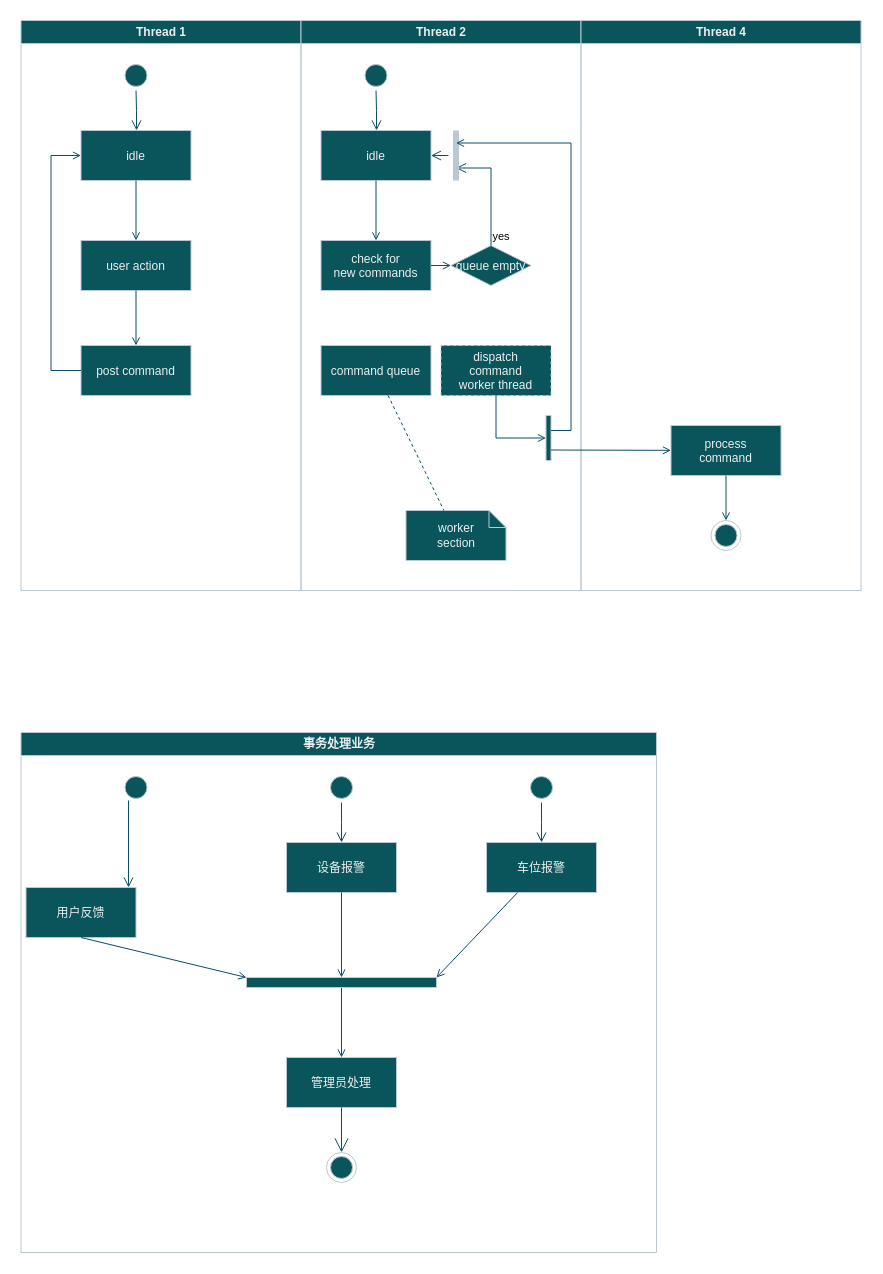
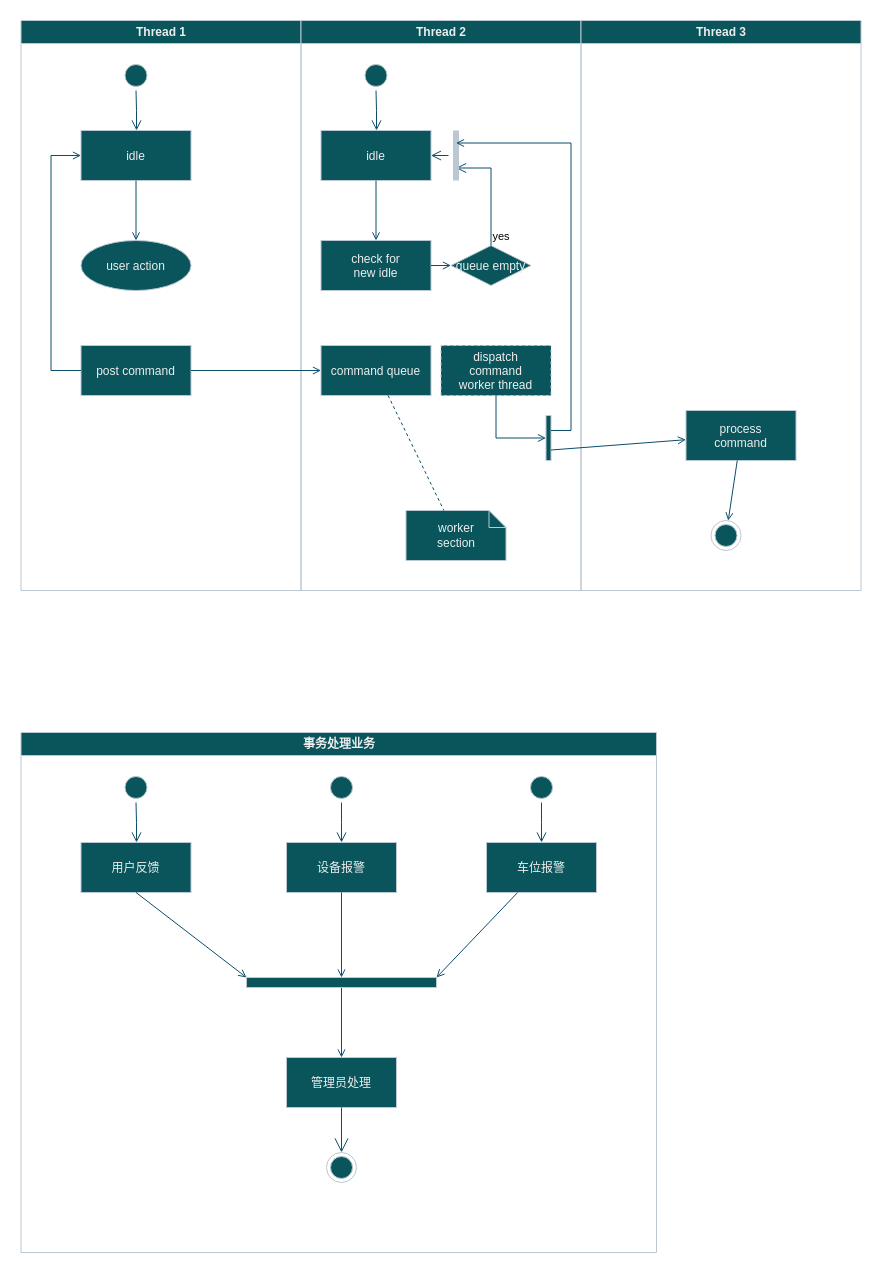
  <mxCell id="0" />
  <mxCell id="1" parent="0" />
  <mxCell id="2" value="Thread 1" style="swimlane;whiteSpace=wrap;labelBackgroundColor=none;fillColor=#09555B;strokeColor=#BAC8D3;fontColor=#EEEEEE;" parent="1" vertex="1"><mxGeometry x="20.5" y="20" width="280" height="570" as="geometry" /></mxCell>
  <mxCell id="3" value="" style="ellipse;shape=startState;fillColor=#09555B;strokeColor=#BAC8D3;labelBackgroundColor=none;fontColor=#EEEEEE;" parent="2" vertex="1"><mxGeometry x="100" y="40" width="30" height="30" as="geometry" /></mxCell>
  <mxCell id="4" value="" style="edgeStyle=elbowEdgeStyle;elbow=horizontal;verticalAlign=bottom;endArrow=open;endSize=8;strokeColor=#0B4D6A;endFill=1;rounded=0;labelBackgroundColor=none;fontColor=default;" parent="2" source="3" target="5" edge="1"><mxGeometry x="100" y="40" as="geometry"><mxPoint x="115" y="110" as="targetPoint" /></mxGeometry></mxCell>
  <mxCell id="5" value="idle" style="labelBackgroundColor=none;fillColor=#09555B;strokeColor=#BAC8D3;fontColor=#EEEEEE;" parent="2" vertex="1"><mxGeometry x="60" y="110" width="110" height="50" as="geometry" /></mxCell>
- <mxCell id="6" value="user action" style="labelBackgroundColor=none;fillColor=#09555B;strokeColor=#BAC8D3;fontColor=#EEEEEE;" parent="2" vertex="1"><mxGeometry x="60" y="220" width="110" height="50" as="geometry" /></mxCell>
+ <mxCell id="6" value="user action" style="ellipse;labelBackgroundColor=none;fillColor=#09555B;strokeColor=#BAC8D3;fontColor=#EEEEEE;" parent="2" vertex="1"><mxGeometry x="60" y="220" width="110" height="50" as="geometry" /></mxCell>
  <mxCell id="7" value="" style="endArrow=open;strokeColor=#0B4D6A;endFill=1;rounded=0;labelBackgroundColor=none;fontColor=default;" parent="2" source="5" target="6" edge="1"><mxGeometry relative="1" as="geometry" /></mxCell>
  <mxCell id="8" value="post command" style="labelBackgroundColor=none;fillColor=#09555B;strokeColor=#BAC8D3;fontColor=#EEEEEE;" parent="2" vertex="1"><mxGeometry x="60" y="325" width="110" height="50" as="geometry" /></mxCell>
- <mxCell id="9" value="" style="endArrow=open;strokeColor=#0B4D6A;endFill=1;rounded=0;labelBackgroundColor=none;fontColor=default;" parent="2" source="6" target="8" edge="1"><mxGeometry relative="1" as="geometry" /></mxCell>
  <mxCell id="10" value="" style="edgeStyle=elbowEdgeStyle;elbow=horizontal;strokeColor=#0B4D6A;endArrow=open;endFill=1;rounded=0;labelBackgroundColor=none;fontColor=default;" parent="2" source="8" target="5" edge="1"><mxGeometry width="100" height="100" relative="1" as="geometry"><mxPoint x="160" y="290" as="sourcePoint" /><mxPoint x="260" y="190" as="targetPoint" /><Array as="points"><mxPoint x="30" y="250" /></Array></mxGeometry></mxCell>
  <mxCell id="11" value="Thread 2" style="swimlane;whiteSpace=wrap;labelBackgroundColor=none;fillColor=#09555B;strokeColor=#BAC8D3;fontColor=#EEEEEE;" parent="1" vertex="1"><mxGeometry x="300.5" y="20" width="280" height="570" as="geometry" /></mxCell>
  <mxCell id="12" value="" style="ellipse;shape=startState;fillColor=#09555B;strokeColor=#BAC8D3;labelBackgroundColor=none;fontColor=#EEEEEE;" parent="11" vertex="1"><mxGeometry x="60" y="40" width="30" height="30" as="geometry" /></mxCell>
  <mxCell id="13" value="" style="edgeStyle=elbowEdgeStyle;elbow=horizontal;verticalAlign=bottom;endArrow=open;endSize=8;strokeColor=#0B4D6A;endFill=1;rounded=0;labelBackgroundColor=none;fontColor=default;" parent="11" source="12" target="14" edge="1"><mxGeometry x="40" y="20" as="geometry"><mxPoint x="55" y="90" as="targetPoint" /></mxGeometry></mxCell>
  <mxCell id="14" value="idle" style="labelBackgroundColor=none;fillColor=#09555B;strokeColor=#BAC8D3;fontColor=#EEEEEE;" parent="11" vertex="1"><mxGeometry x="20" y="110" width="110" height="50" as="geometry" /></mxCell>
- <mxCell id="15" value="check for &#10;new commands" style="labelBackgroundColor=none;fillColor=#09555B;strokeColor=#BAC8D3;fontColor=#EEEEEE;" parent="11" vertex="1"><mxGeometry x="20" y="220" width="110" height="50" as="geometry" /></mxCell>
+ <mxCell id="15" value="check for &#10;new idle" style="labelBackgroundColor=none;fillColor=#09555B;strokeColor=#BAC8D3;fontColor=#EEEEEE;" parent="11" vertex="1"><mxGeometry x="20" y="220" width="110" height="50" as="geometry" /></mxCell>
  <mxCell id="16" value="" style="endArrow=open;strokeColor=#0B4D6A;endFill=1;rounded=0;labelBackgroundColor=none;fontColor=default;" parent="11" source="14" target="15" edge="1"><mxGeometry relative="1" as="geometry" /></mxCell>
  <mxCell id="17" value="command queue" style="labelBackgroundColor=none;fillColor=#09555B;strokeColor=#BAC8D3;fontColor=#EEEEEE;" parent="11" vertex="1"><mxGeometry x="20" y="325" width="110" height="50" as="geometry" /></mxCell>
  <mxCell id="18" value="queue empty" style="rhombus;fillColor=#09555B;strokeColor=#BAC8D3;labelBackgroundColor=none;fontColor=#EEEEEE;" parent="11" vertex="1"><mxGeometry x="150" y="225" width="80" height="40" as="geometry" /></mxCell>
  <mxCell id="19" value="yes" style="edgeStyle=elbowEdgeStyle;elbow=horizontal;align=left;verticalAlign=bottom;endArrow=open;endSize=8;strokeColor=#0B4D6A;exitX=0.5;exitY=0;endFill=1;rounded=0;entryX=0.75;entryY=0.5;entryPerimeter=0;labelBackgroundColor=none;fontColor=default;" parent="11" source="18" target="21" edge="1"><mxGeometry x="-1" relative="1" as="geometry"><mxPoint x="160" y="150" as="targetPoint" /><Array as="points"><mxPoint x="190" y="180" /></Array></mxGeometry></mxCell>
  <mxCell id="20" value="" style="endArrow=open;strokeColor=#0B4D6A;endFill=1;rounded=0;labelBackgroundColor=none;fontColor=default;" parent="11" source="15" target="18" edge="1"><mxGeometry relative="1" as="geometry" /></mxCell>
  <mxCell id="21" value="" style="shape=line;strokeWidth=6;strokeColor=#BAC8D3;rotation=90;labelBackgroundColor=none;fillColor=#09555B;fontColor=#EEEEEE;" parent="11" vertex="1"><mxGeometry x="130" y="127.5" width="50" height="15" as="geometry" /></mxCell>
  <mxCell id="22" value="" style="edgeStyle=elbowEdgeStyle;elbow=horizontal;verticalAlign=bottom;endArrow=open;endSize=8;strokeColor=#0B4D6A;endFill=1;rounded=0;labelBackgroundColor=none;fontColor=default;" parent="11" source="21" target="14" edge="1"><mxGeometry x="130" y="90" as="geometry"><mxPoint x="230" y="140" as="targetPoint" /></mxGeometry></mxCell>
  <mxCell id="23" value="dispatch&#10;command&#10;worker thread" style="labelBackgroundColor=none;fillColor=#09555B;strokeColor=#BAC8D3;fontColor=#EEEEEE;dashed=1;" parent="11" vertex="1"><mxGeometry x="140" y="325" width="110" height="50" as="geometry" /></mxCell>
  <mxCell id="24" value="worker&#10;section" style="shape=note;whiteSpace=wrap;size=17;labelBackgroundColor=none;fillColor=#09555B;strokeColor=#BAC8D3;fontColor=#EEEEEE;" parent="11" vertex="1"><mxGeometry x="105" y="490" width="100" height="50" as="geometry" /></mxCell>
  <mxCell id="25" value="" style="endArrow=none;strokeColor=#0B4D6A;endFill=0;rounded=0;dashed=1;labelBackgroundColor=none;fontColor=default;" parent="11" source="17" target="24" edge="1"><mxGeometry relative="1" as="geometry" /></mxCell>
  <mxCell id="26" value="" style="whiteSpace=wrap;strokeColor=#BAC8D3;fillColor=#09555B;labelBackgroundColor=none;fontColor=#EEEEEE;" parent="11" vertex="1"><mxGeometry x="245" y="395" width="5" height="45" as="geometry" /></mxCell>
  <mxCell id="27" value="" style="edgeStyle=elbowEdgeStyle;elbow=horizontal;entryX=0;entryY=0.5;strokeColor=#0B4D6A;endArrow=open;endFill=1;rounded=0;labelBackgroundColor=none;fontColor=default;" parent="11" source="23" target="26" edge="1"><mxGeometry width="100" height="100" relative="1" as="geometry"><mxPoint x="60" y="480" as="sourcePoint" /><mxPoint x="160" y="380" as="targetPoint" /><Array as="points"><mxPoint x="195" y="400" /></Array></mxGeometry></mxCell>
- <mxCell id="28" value="Thread 4" style="swimlane;whiteSpace=wrap;labelBackgroundColor=none;fillColor=#09555B;strokeColor=#BAC8D3;fontColor=#EEEEEE;" parent="1" vertex="1"><mxGeometry x="580.5" y="20" width="280" height="570" as="geometry" /></mxCell>
- <mxCell id="29" value="process&#10;command" style="labelBackgroundColor=none;fillColor=#09555B;strokeColor=#BAC8D3;fontColor=#EEEEEE;" parent="28" vertex="1"><mxGeometry x="90" y="405" width="110" height="50" as="geometry" /></mxCell>
+ <mxCell id="28" value="Thread 3" style="swimlane;whiteSpace=wrap;labelBackgroundColor=none;fillColor=#09555B;strokeColor=#BAC8D3;fontColor=#EEEEEE;" parent="1" vertex="1"><mxGeometry x="580.5" y="20" width="280" height="570" as="geometry" /></mxCell>
+ <mxCell id="29" value="process&#10;command" style="labelBackgroundColor=none;fillColor=#09555B;strokeColor=#BAC8D3;fontColor=#EEEEEE;" parent="28" vertex="1"><mxGeometry x="105" y="390" width="110" height="50" as="geometry" /></mxCell>
  <mxCell id="30" value="" style="edgeStyle=elbowEdgeStyle;elbow=horizontal;strokeColor=#0B4D6A;endArrow=open;endFill=1;rounded=0;entryX=0.25;entryY=0.5;entryPerimeter=0;labelBackgroundColor=none;fontColor=default;" parent="28" target="21" edge="1"><mxGeometry width="100" height="100" relative="1" as="geometry"><mxPoint x="-30" y="410" as="sourcePoint" /><mxPoint x="-120" y="120" as="targetPoint" /><Array as="points"><mxPoint x="-10" y="135" /></Array></mxGeometry></mxCell>
  <mxCell id="31" value="" style="edgeStyle=none;strokeColor=#0B4D6A;endArrow=open;endFill=1;rounded=0;labelBackgroundColor=none;fontColor=default;" parent="28" target="29" edge="1"><mxGeometry width="100" height="100" relative="1" as="geometry"><mxPoint x="-30" y="429.5" as="sourcePoint" /><mxPoint x="90" y="429.5" as="targetPoint" /></mxGeometry></mxCell>
  <mxCell id="32" value="" style="ellipse;shape=endState;fillColor=#09555B;strokeColor=#BAC8D3;labelBackgroundColor=none;fontColor=#EEEEEE;" parent="28" vertex="1"><mxGeometry x="130" y="500" width="30" height="30" as="geometry" /></mxCell>
  <mxCell id="33" value="" style="endArrow=open;strokeColor=#0B4D6A;endFill=1;rounded=0;labelBackgroundColor=none;fontColor=default;" parent="28" source="29" target="32" edge="1"><mxGeometry relative="1" as="geometry" /></mxCell>
+ <mxCell id="34" value="" style="endArrow=open;strokeColor=#0B4D6A;endFill=1;rounded=0;labelBackgroundColor=none;fontColor=default;" parent="1" source="8" target="17" edge="1"><mxGeometry relative="1" as="geometry" /></mxCell>
  <mxCell id="35" value="事务处理业务" style="swimlane;whiteSpace=wrap;labelBackgroundColor=none;fillColor=#09555B;strokeColor=#BAC8D3;fontColor=#EEEEEE;" vertex="1" parent="1"><mxGeometry x="20.5" y="732" width="635.5" height="520" as="geometry" /></mxCell>
  <mxCell id="36" value="" style="ellipse;shape=startState;fillColor=#09555B;strokeColor=#BAC8D3;labelBackgroundColor=none;fontColor=#EEEEEE;" vertex="1" parent="35"><mxGeometry x="100" y="40" width="30" height="30" as="geometry" /></mxCell>
  <mxCell id="37" value="" style="edgeStyle=elbowEdgeStyle;elbow=horizontal;verticalAlign=bottom;endArrow=open;endSize=8;strokeColor=#0B4D6A;endFill=1;rounded=0;labelBackgroundColor=none;fontColor=default;" edge="1" parent="35" source="36" target="38"><mxGeometry x="100" y="40" as="geometry"><mxPoint x="115" y="110" as="targetPoint" /></mxGeometry></mxCell>
- <mxCell id="38" value="用户反馈" style="labelBackgroundColor=none;fillColor=#09555B;strokeColor=#BAC8D3;fontColor=#EEEEEE;" vertex="1" parent="35"><mxGeometry x="5" y="155" width="110" height="50" as="geometry" /></mxCell>
+ <mxCell id="38" value="用户反馈" style="labelBackgroundColor=none;fillColor=#09555B;strokeColor=#BAC8D3;fontColor=#EEEEEE;" vertex="1" parent="35"><mxGeometry x="60" y="110" width="110" height="50" as="geometry" /></mxCell>
  <mxCell id="39" value="" style="ellipse;shape=startState;fillColor=#09555B;strokeColor=#BAC8D3;labelBackgroundColor=none;fontColor=#EEEEEE;" vertex="1" parent="35"><mxGeometry x="305.5" y="40" width="30" height="30" as="geometry" /></mxCell>
  <mxCell id="40" value="" style="edgeStyle=elbowEdgeStyle;elbow=horizontal;verticalAlign=bottom;endArrow=open;endSize=8;strokeColor=#0B4D6A;endFill=1;rounded=0;labelBackgroundColor=none;fontColor=default;" edge="1" parent="35" source="39" target="41"><mxGeometry x="-64.5" y="-790" as="geometry"><mxPoint x="320.5" y="110" as="targetPoint" /></mxGeometry></mxCell>
  <mxCell id="41" value="设备报警" style="labelBackgroundColor=none;fillColor=#09555B;strokeColor=#BAC8D3;fontColor=#EEEEEE;" vertex="1" parent="35"><mxGeometry x="265.5" y="110" width="110" height="50" as="geometry" /></mxCell>
  <mxCell id="42" value="" style="endArrow=open;strokeColor=#0B4D6A;endFill=1;rounded=0;labelBackgroundColor=none;fontColor=default;" edge="1" parent="35" source="41" target="50"><mxGeometry relative="1" as="geometry"><mxPoint x="320.5" y="210" as="targetPoint" /></mxGeometry></mxCell>
  <mxCell id="43" value="管理员处理" style="labelBackgroundColor=none;fillColor=#09555B;strokeColor=#BAC8D3;fontColor=#EEEEEE;" vertex="1" parent="35"><mxGeometry x="265.5" y="325" width="110" height="50" as="geometry" /></mxCell>
  <mxCell id="44" value="" style="endArrow=open;strokeColor=#0B4D6A;endFill=1;rounded=0;labelBackgroundColor=none;fontColor=default;" edge="1" parent="35" source="50" target="43"><mxGeometry relative="1" as="geometry"><mxPoint x="320.5" y="270.0" as="sourcePoint" /></mxGeometry></mxCell>
  <mxCell id="45" value="" style="ellipse;shape=startState;fillColor=#09555B;strokeColor=#BAC8D3;labelBackgroundColor=none;fontColor=#EEEEEE;" vertex="1" parent="35"><mxGeometry x="505.5" y="40" width="30" height="30" as="geometry" /></mxCell>
  <mxCell id="46" value="" style="edgeStyle=elbowEdgeStyle;elbow=horizontal;verticalAlign=bottom;endArrow=open;endSize=8;strokeColor=#0B4D6A;endFill=1;rounded=0;labelBackgroundColor=none;fontColor=default;" edge="1" parent="35" source="45" target="47"><mxGeometry x="-64.5" y="-790" as="geometry"><mxPoint x="520.5" y="110" as="targetPoint" /></mxGeometry></mxCell>
  <mxCell id="47" value="车位报警" style="labelBackgroundColor=none;fillColor=#09555B;strokeColor=#BAC8D3;fontColor=#EEEEEE;" vertex="1" parent="35"><mxGeometry x="465.5" y="110" width="110" height="50" as="geometry" /></mxCell>
  <mxCell id="48" value="" style="endArrow=open;strokeColor=#0B4D6A;endFill=1;rounded=0;labelBackgroundColor=none;fontColor=default;" edge="1" parent="35" source="47" target="50"><mxGeometry relative="1" as="geometry"><mxPoint x="520.5" y="220" as="targetPoint" /></mxGeometry></mxCell>
  <mxCell id="49" value="" style="endArrow=open;strokeColor=#0B4D6A;endFill=1;rounded=0;labelBackgroundColor=none;fontColor=default;exitX=0.5;exitY=1;exitDx=0;exitDy=0;" edge="1" parent="35" source="38" target="50"><mxGeometry relative="1" as="geometry"><mxPoint x="520.5" y="270.0" as="sourcePoint" /><mxPoint x="285.5" y="240" as="targetPoint" /></mxGeometry></mxCell>
  <mxCell id="50" value="" style="html=1;points=[[0,0,0,0,5],[0,1,0,0,-5],[1,0,0,0,5],[1,1,0,0,-5]];perimeter=orthogonalPerimeter;outlineConnect=0;targetShapes=umlLifeline;portConstraint=eastwest;newEdgeStyle={&quot;curved&quot;:0,&quot;rounded&quot;:0};strokeColor=#BAC8D3;fontColor=#EEEEEE;fillColor=#09555B;rotation=90;" vertex="1" parent="35"><mxGeometry x="315.5" y="155" width="10" height="190" as="geometry" /></mxCell>
  <mxCell id="51" value="" style="ellipse;shape=endState;fillColor=#09555B;strokeColor=#BAC8D3;labelBackgroundColor=none;fontColor=#EEEEEE;" vertex="1" parent="35"><mxGeometry x="305.5" y="420" width="30" height="30" as="geometry" /></mxCell>
  <mxCell id="52" value="" style="endArrow=open;endFill=1;endSize=12;html=1;rounded=0;strokeColor=#0B4D6A;entryX=0.5;entryY=0;entryDx=0;entryDy=0;exitX=0.5;exitY=1;exitDx=0;exitDy=0;" edge="1" parent="35" source="43" target="51"><mxGeometry width="160" relative="1" as="geometry"><mxPoint x="235.5" y="350" as="sourcePoint" /><mxPoint x="395.5" y="350" as="targetPoint" /></mxGeometry></mxCell>
